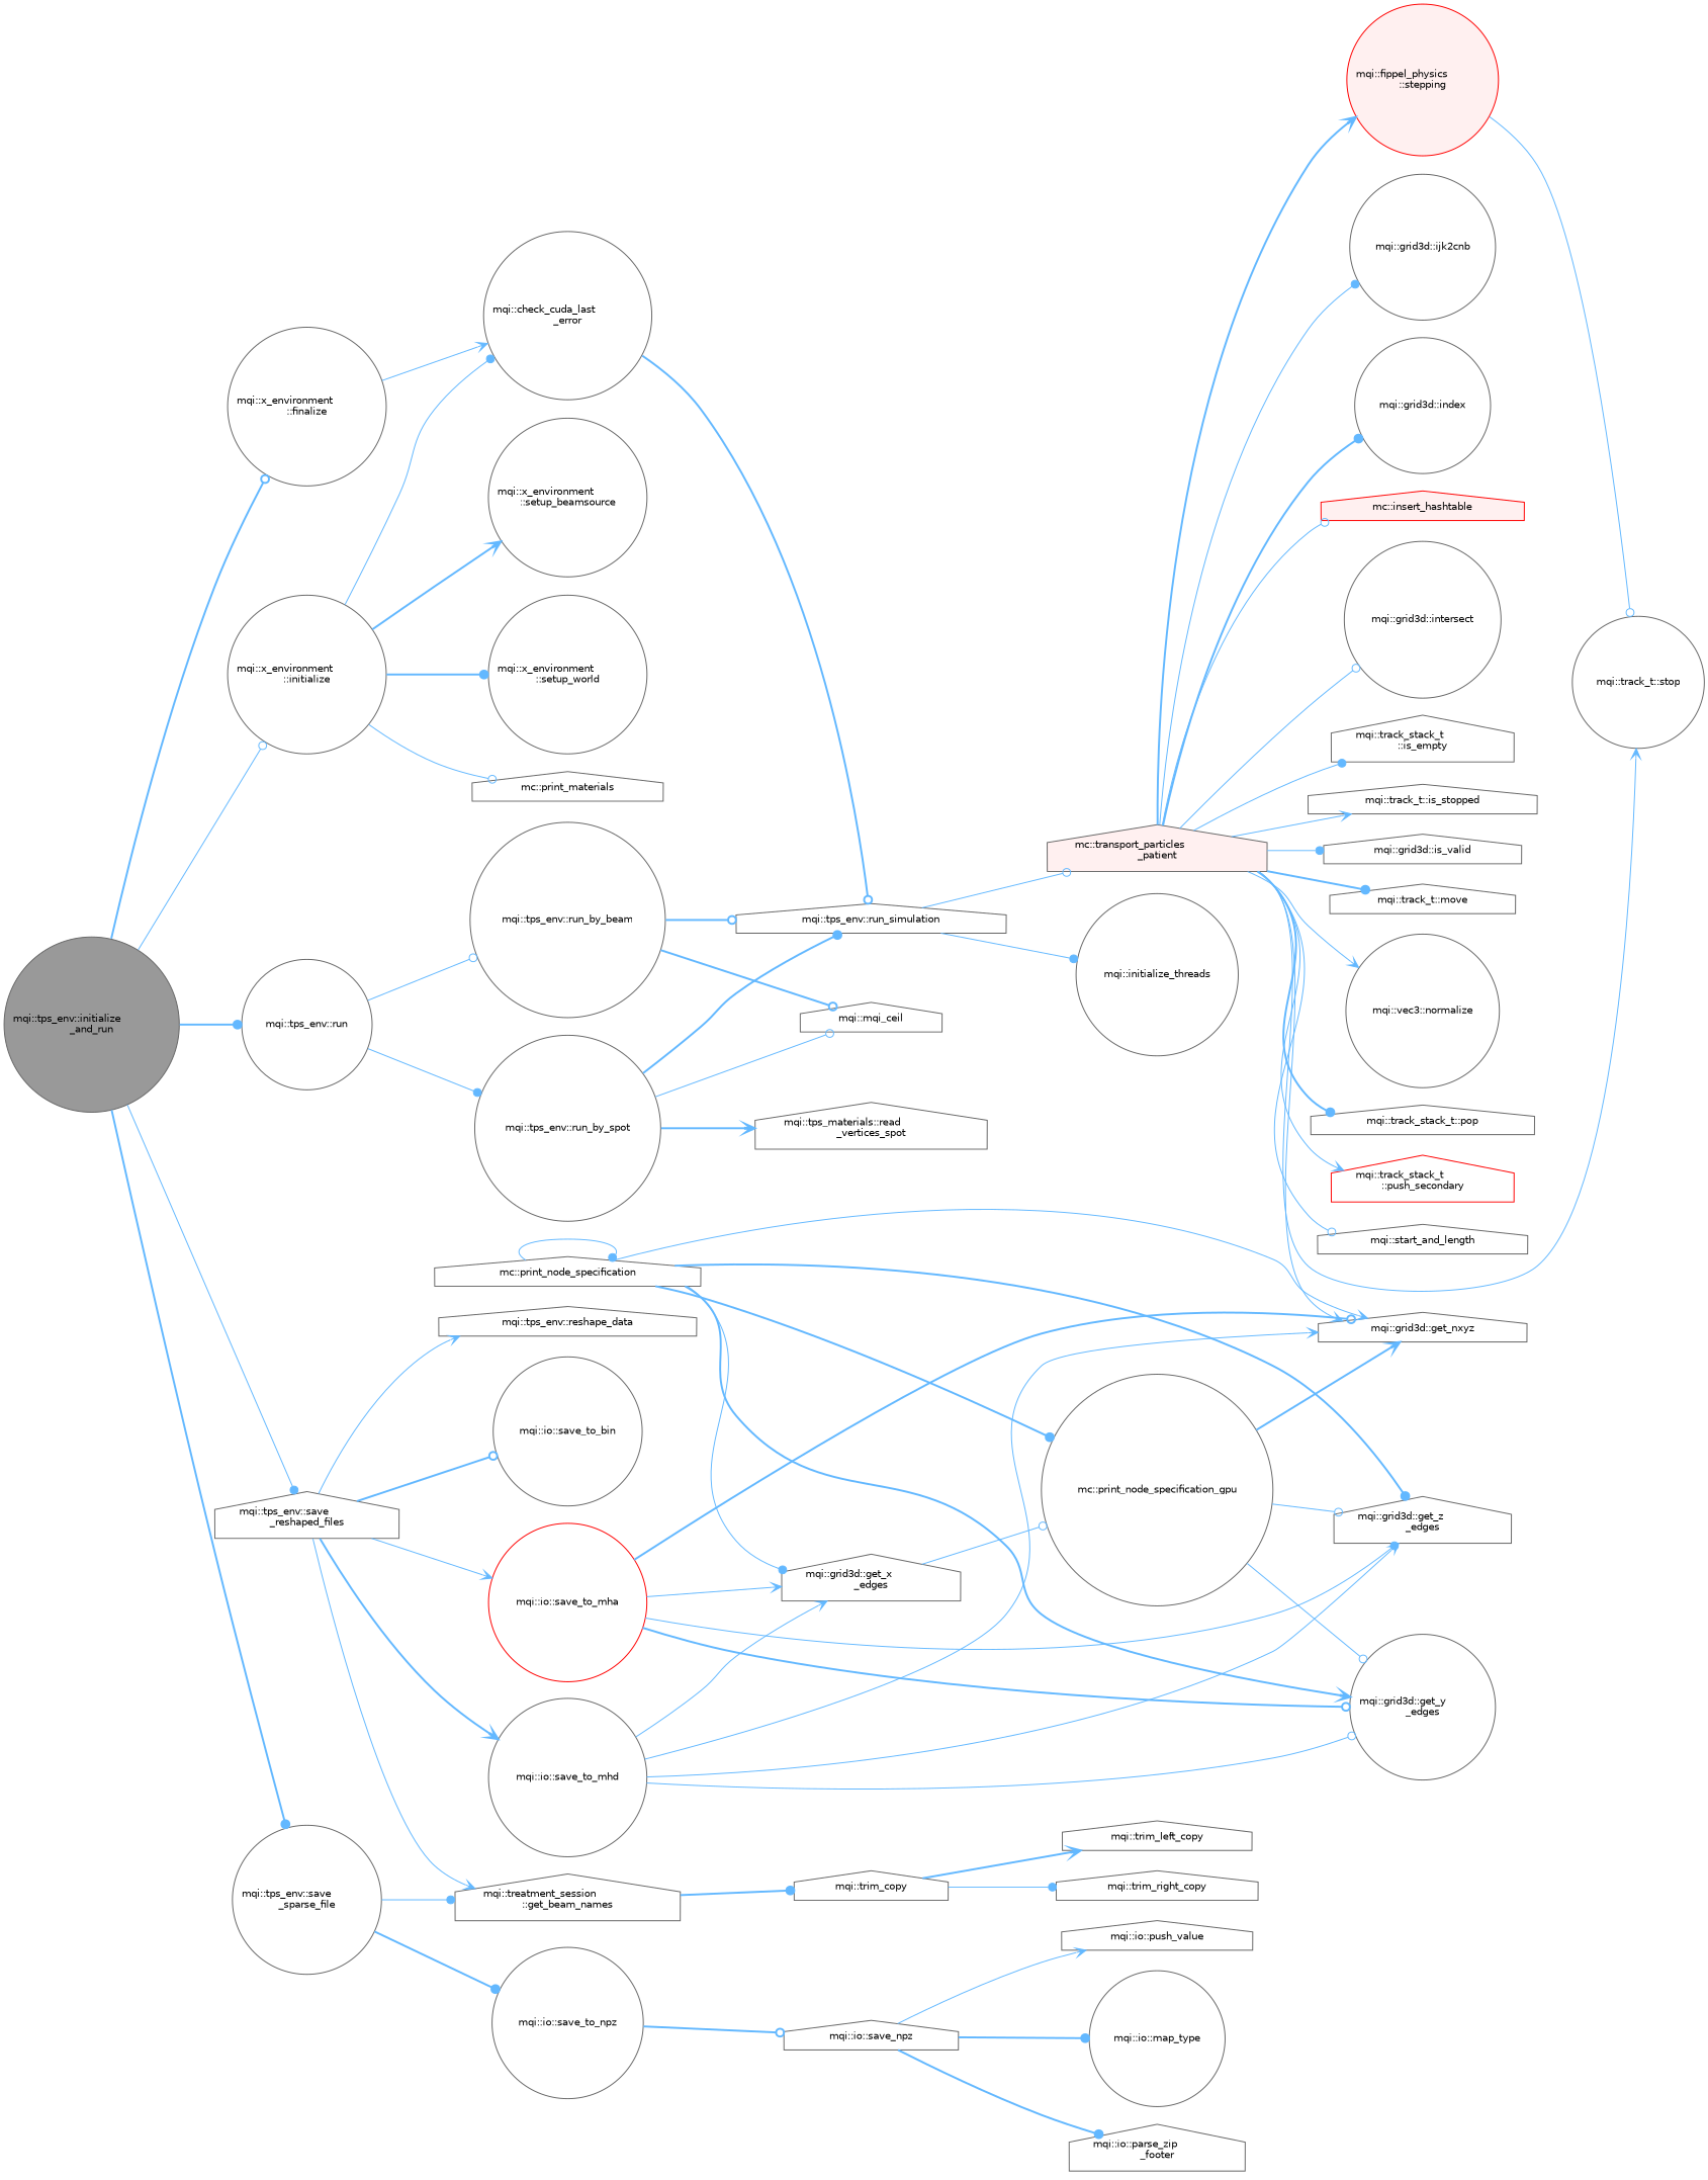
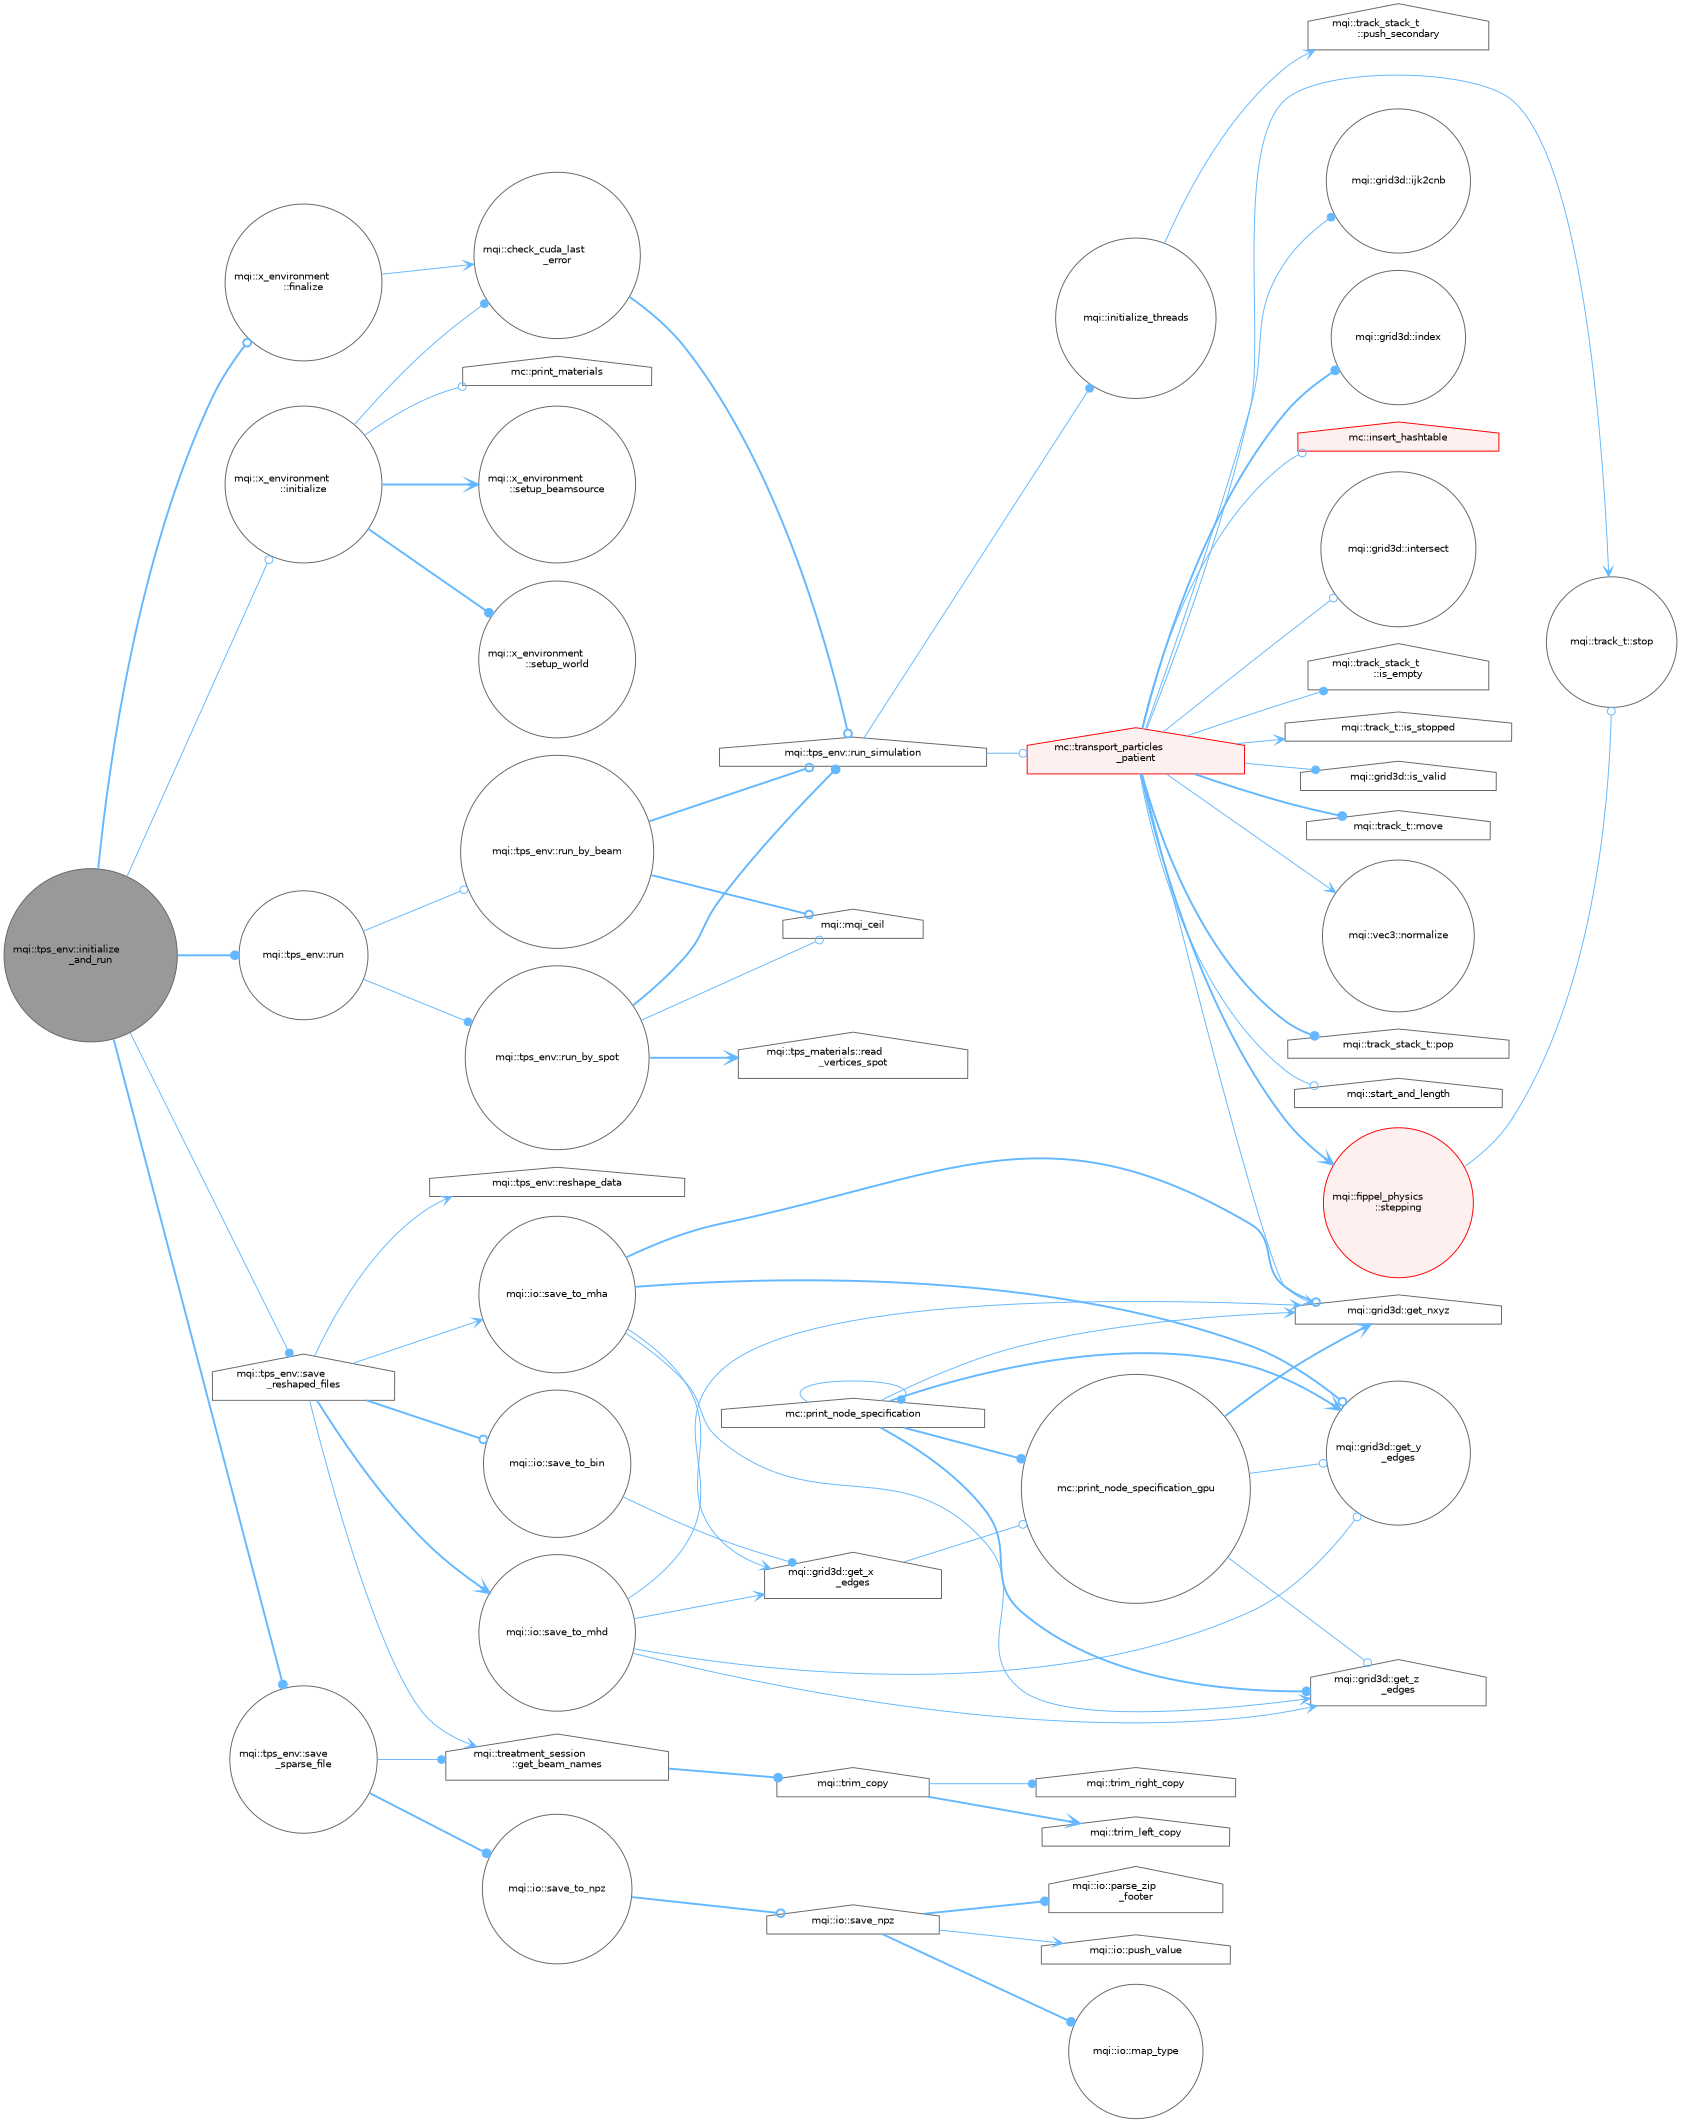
  digraph {
    rankdir=LR
    node [color=grey40 fillcolor=white fontname=Helvetica fontsize=10 shape=house style=filled]
    edge [arrowhead=dot color=steelblue1 fontname=Helvetica fontsize=10 labelfontname=Helvetica labelfontsize=10 style=solid]
    n1 [color=gray40 fillcolor=grey60 fontcolor=black height=0.2 label="mqi::tps_env::initialize\l_and_run" shape=circle width=0.4]
    n2 [height=0.2 label="mqi::x_environment\l::finalize" shape=circle width=0.4]
    n3 [height=0.2 label="mqi::x_environment\l::initialize" shape=circle width=0.4]
    n4 [height=0.2 label="mqi::tps_env::run" shape=circle width=0.4]
    n5 [height=0.2 label="mqi::tps_env::save\l_reshaped_files" width=0.4]
    n6 [height=0.2 label="mqi::tps_env::save\l_sparse_file" shape=circle width=0.4]
    n7 [height=0.2 label="mqi::check_cuda_last\l_error" shape=circle width=0.4]
    n8 [height=0.2 label="mc::print_materials" width=0.4]
    n9 [height=0.2 label="mqi::x_environment\l::setup_beamsource" shape=circle width=0.4]
    n10 [height=0.2 label="mqi::x_environment\l::setup_world" shape=circle width=0.4]
    n11 [height=0.2 label="mqi::tps_env::run_by_beam" shape=circle width=0.4]
    n12 [height=0.2 label="mqi::tps_env::run_by_spot" shape=circle width=0.4]
    n13 [height=0.2 label="mqi::treatment_session\l::get_beam_names" width=0.4]
    n14 [height=0.2 label="mqi::tps_env::reshape_data" width=0.4]
    n15 [height=0.2 label="mqi::io::save_to_bin" shape=circle width=0.4]
-   n16 [color=red height=0.2 label="mqi::io::save_to_mha" shape=circle width=0.4]
+   n16 [height=0.2 label="mqi::io::save_to_mha" shape=circle width=0.4]
    n17 [height=0.2 label="mqi::io::save_to_mhd" shape=circle width=0.4]
    n18 [height=0.2 label="mqi::io::save_to_npz" shape=circle width=0.4]
    n19 [height=0.2 label="mqi::tps_env::run_simulation" width=0.4]
    n20 [height=0.2 label="mc::print_node_specification" width=0.4]
    n21 [height=0.2 label="mqi::grid3d::get_nxyz" width=0.4]
    n22 [height=0.2 label="mqi::grid3d::get_x\l_edges" width=0.4]
    n23 [height=0.2 label="mqi::grid3d::get_y\l_edges" shape=circle width=0.4]
    n24 [height=0.2 label="mqi::grid3d::get_z\l_edges" width=0.4]
    n25 [height=0.2 label="mc::print_node_specification_gpu" shape=circle width=0.4]
    n26 [height=0.2 label="mqi::mqi_ceil" width=0.4]
    n27 [height=0.2 label="mqi::tps_materials::read\l_vertices_spot" width=0.4]
    n28 [height=0.2 label="mqi::initialize_threads" shape=circle width=0.4]
-   n29 [fillcolor="#FFF0F0" height=0.2 label="mc::transport_particles\l_patient" width=0.4]
+   n29 [color=red fillcolor="#FFF0F0" height=0.2 label="mc::transport_particles\l_patient" width=0.4]
    n30 [height=0.2 label="mqi::grid3d::ijk2cnb" shape=circle width=0.4]
    n31 [height=0.2 label="mqi::grid3d::index" shape=circle width=0.4]
    n32 [color=red fillcolor="#FFF0F0" height=0.2 label="mc::insert_hashtable" width=0.4]
    n33 [height=0.2 label="mqi::grid3d::intersect" shape=circle width=0.4]
    n34 [height=0.2 label="mqi::track_stack_t\l::is_empty" width=0.4]
    n35 [height=0.2 label="mqi::track_t::is_stopped" width=0.4]
    n36 [height=0.2 label="mqi::grid3d::is_valid" width=0.4]
    n37 [height=0.2 label="mqi::track_t::move" width=0.4]
    n38 [height=0.2 label="mqi::vec3::normalize" shape=circle width=0.4]
    n39 [height=0.2 label="mqi::track_stack_t::pop" width=0.4]
-   n40 [color=red height=0.2 label="mqi::track_stack_t\l::push_secondary" width=0.4]
+   n40 [height=0.2 label="mqi::track_stack_t\l::push_secondary" width=0.4]
    n41 [height=0.2 label="mqi::start_and_length" width=0.4]
    n42 [color=red fillcolor="#FFF0F0" height=0.2 label="mqi::fippel_physics\l::stepping" shape=circle width=0.4]
    n43 [height=0.2 label="mqi::track_t::stop" shape=circle width=0.4]
    n44 [height=0.2 label="mqi::trim_copy" width=0.4]
    n45 [height=0.2 label="mqi::trim_left_copy" width=0.4]
    n46 [height=0.2 label="mqi::trim_right_copy" width=0.4]
    n47 [height=0.2 label="mqi::io::save_npz" width=0.4]
    n48 [height=0.2 label="mqi::io::map_type" shape=circle width=0.4]
    n49 [height=0.2 label="mqi::io::parse_zip\l_footer" width=0.4]
    n50 [height=0.2 label="mqi::io::push_value" width=0.4]
    n1 -> n2 [arrowhead=odot style=bold]
    n1 -> n3 [arrowhead=odot]
    n1 -> n4 [style=bold]
    n1 -> n5
    n1 -> n6 [style=bold]
    n2 -> n7 [arrowhead=vee]
    n3 -> n7
    n3 -> n8 [arrowhead=odot]
    n3 -> n9 [arrowhead=vee style=bold]
    n3 -> n10 [style=bold]
    n4 -> n11 [arrowhead=odot]
    n4 -> n12
    n5 -> n13 [arrowhead=vee]
    n5 -> n14 [arrowhead=vee]
    n5 -> n15 [arrowhead=odot style=bold]
    n5 -> n16 [arrowhead=vee]
    n5 -> n17 [arrowhead=vee style=bold]
    n6 -> n13
    n6 -> n18 [style=bold]
    n7 -> n19 [arrowhead=odot style=bold]
    n11 -> n19 [arrowhead=odot style=bold]
    n11 -> n26 [arrowhead=odot style=bold]
    n12 -> n19 [style=bold]
    n12 -> n26 [arrowhead=odot]
    n12 -> n27 [arrowhead=vee style=bold]
    n13 -> n44 [style=bold]
    n16 -> n21 [arrowhead=odot style=bold]
    n16 -> n22 [arrowhead=vee]
    n16 -> n23 [arrowhead=odot style=bold]
-   n16 -> n24
+   n16 -> n24 [arrowhead=vee]
    n17 -> n21 [arrowhead=vee]
    n17 -> n22 [arrowhead=vee]
    n17 -> n23 [arrowhead=odot]
    n17 -> n24 [arrowhead=vee]
    n18 -> n47 [arrowhead=odot style=bold]
    n19 -> n28
    n19 -> n29 [arrowhead=odot]
    n20 -> n20
    n20 -> n21 [arrowhead=vee]
-   n20 -> n22
+   n15 -> n22
    n20 -> n23 [arrowhead=vee style=bold]
    n20 -> n24 [style=bold]
    n20 -> n25 [style=bold]
    n22 -> n25 [arrowhead=odot]
    n25 -> n21 [arrowhead=vee style=bold]
    n25 -> n23 [arrowhead=odot]
    n25 -> n24 [arrowhead=odot]
    n29 -> n21 [arrowhead=vee]
    n29 -> n30
    n29 -> n31 [style=bold]
    n29 -> n32 [arrowhead=odot]
    n29 -> n33 [arrowhead=odot]
    n29 -> n34
    n29 -> n35 [arrowhead=vee]
    n29 -> n36
    n29 -> n37 [style=bold]
    n29 -> n38 [arrowhead=vee]
    n29 -> n39 [style=bold]
-   n29 -> n40 [arrowhead=vee]
+   n28 -> n40 [arrowhead=vee]
    n29 -> n41 [arrowhead=odot]
    n29 -> n42 [arrowhead=vee style=bold]
    n29 -> n43 [arrowhead=vee]
    n42 -> n43 [arrowhead=odot]
    n44 -> n45 [arrowhead=vee style=bold]
    n44 -> n46
    n47 -> n48 [style=bold]
    n47 -> n49 [style=bold]
    n47 -> n50 [arrowhead=vee]
  }
